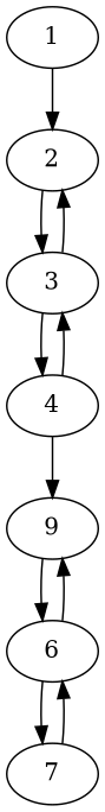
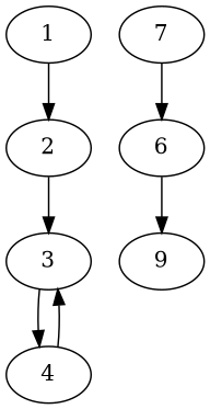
  digraph {
    node [isInSuperVertex=True]
    1 [isInSuperVertex=False parent=-1]
    2 [parent=1]
    3 [parent=2]
    4 [isInSuperVertex=False parent=3]
    n5 [label=9 parent=4]
    6 [parent=5]
    7 [isInSuperVertex=False parent=6]
    1 -> 2
    2 -> 3
-   3 -> 2
    3 -> 4
    4 -> 3
-   4 -> n5
-   n5 -> 6
    6 -> n5
-   6 -> 7
    7 -> 6
  }
